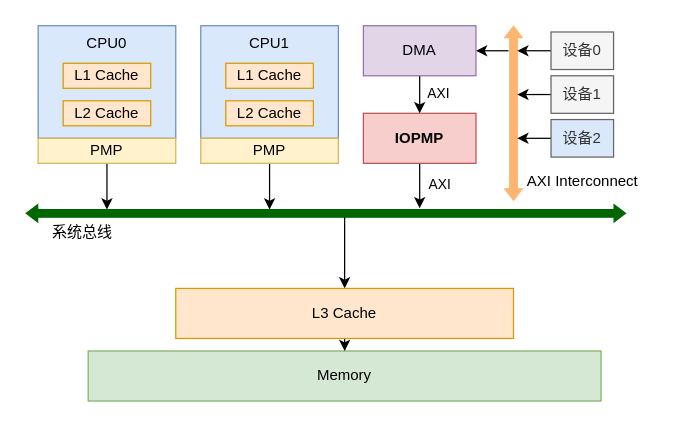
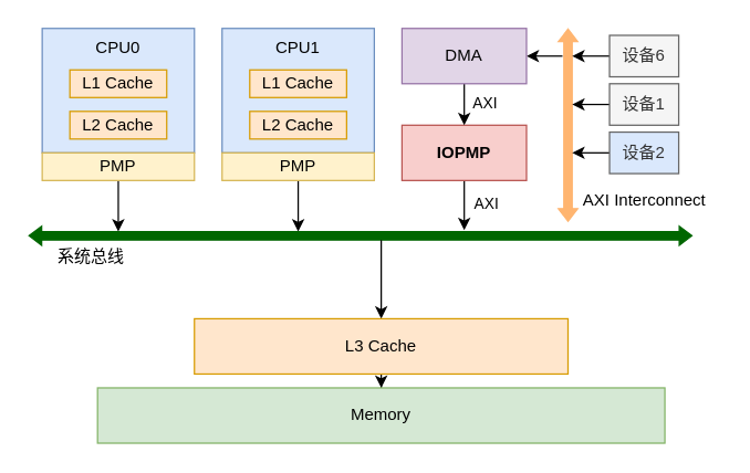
  <mxCell id="0" />
  <mxCell id="1" parent="0" />
  <mxCell id="2" value="" style="group" vertex="1" connectable="0" parent="1"><mxGeometry x="30" y="20" width="110" height="110" as="geometry" /></mxCell>
  <mxCell id="3" value="CPU0" style="rounded=0;whiteSpace=wrap;html=1;verticalAlign=top;fillColor=#dae8fc;strokeColor=#6c8ebf;" vertex="1" parent="2"><mxGeometry width="110" height="90" as="geometry" /></mxCell>
  <mxCell id="4" style="edgeStyle=orthogonalEdgeStyle;rounded=0;orthogonalLoop=1;jettySize=auto;html=1;" edge="1" parent="2" source="5"><mxGeometry relative="1" as="geometry"><mxPoint x="55" y="147" as="targetPoint" /></mxGeometry></mxCell>
  <mxCell id="5" value="PMP" style="rounded=0;whiteSpace=wrap;html=1;fillColor=#fff2cc;strokeColor=#d6b656;" vertex="1" parent="2"><mxGeometry y="90" width="110" height="20" as="geometry" /></mxCell>
  <mxCell id="6" value="L1 Cache" style="rounded=0;whiteSpace=wrap;html=1;fillColor=#ffe6cc;strokeColor=#d79b00;" vertex="1" parent="2"><mxGeometry x="20" y="30" width="70" height="20" as="geometry" /></mxCell>
  <mxCell id="7" value="L2 Cache" style="rounded=0;whiteSpace=wrap;html=1;fillColor=#ffe6cc;strokeColor=#d79b00;" vertex="1" parent="2"><mxGeometry x="20" y="60" width="70" height="20" as="geometry" /></mxCell>
  <mxCell id="8" value="" style="group" vertex="1" connectable="0" parent="1"><mxGeometry x="160" y="20" width="110" height="110" as="geometry" /></mxCell>
  <mxCell id="9" value="CPU1" style="rounded=0;whiteSpace=wrap;html=1;verticalAlign=top;fillColor=#dae8fc;strokeColor=#6c8ebf;" vertex="1" parent="8"><mxGeometry width="110" height="90" as="geometry" /></mxCell>
  <mxCell id="10" style="edgeStyle=orthogonalEdgeStyle;rounded=0;orthogonalLoop=1;jettySize=auto;html=1;" edge="1" parent="8" source="11"><mxGeometry relative="1" as="geometry"><mxPoint x="55" y="147" as="targetPoint" /></mxGeometry></mxCell>
  <mxCell id="11" value="PMP" style="rounded=0;whiteSpace=wrap;html=1;fillColor=#fff2cc;strokeColor=#d6b656;" vertex="1" parent="8"><mxGeometry y="90" width="110" height="20" as="geometry" /></mxCell>
  <mxCell id="12" value="L1 Cache" style="rounded=0;whiteSpace=wrap;html=1;fillColor=#ffe6cc;strokeColor=#d79b00;" vertex="1" parent="8"><mxGeometry x="20" y="30" width="70" height="20" as="geometry" /></mxCell>
  <mxCell id="13" value="L2 Cache" style="rounded=0;whiteSpace=wrap;html=1;fillColor=#ffe6cc;strokeColor=#d79b00;" vertex="1" parent="8"><mxGeometry x="20" y="60" width="70" height="20" as="geometry" /></mxCell>
  <mxCell id="14" value="" style="shape=flexArrow;endArrow=classic;startArrow=classic;html=1;rounded=0;width=6;endSize=2.701;targetPerimeterSpacing=0;endWidth=6.966;startWidth=6.966;startSize=2.701;fillColor=#006600;strokeColor=#006600;" edge="1" parent="1"><mxGeometry width="100" height="100" relative="1" as="geometry"><mxPoint x="20" y="170" as="sourcePoint" /><mxPoint x="500" y="170" as="targetPoint" /></mxGeometry></mxCell>
  <mxCell id="15" value="系统总线" style="text;html=1;align=center;verticalAlign=middle;resizable=0;points=[];autosize=1;strokeColor=none;fillColor=none;" vertex="1" parent="1"><mxGeometry x="30" y="170" width="70" height="30" as="geometry" /></mxCell>
  <mxCell id="16" style="edgeStyle=orthogonalEdgeStyle;rounded=0;orthogonalLoop=1;jettySize=auto;html=1;startArrow=classic;startFill=1;endArrow=none;endFill=1;" edge="1" parent="1" source="18"><mxGeometry relative="1" as="geometry"><mxPoint x="275" y="173" as="targetPoint" /></mxGeometry></mxCell>
  <mxCell id="17" style="edgeStyle=orthogonalEdgeStyle;rounded=0;orthogonalLoop=1;jettySize=auto;html=1;entryX=0.5;entryY=0;entryDx=0;entryDy=0;" edge="1" parent="1" source="18" target="19"><mxGeometry relative="1" as="geometry" /></mxCell>
  <mxCell id="18" value="L3 Cache" style="rounded=0;whiteSpace=wrap;html=1;fillColor=#ffe6cc;strokeColor=#d79b00;" vertex="1" parent="1"><mxGeometry x="140" y="230" width="270" height="40" as="geometry" /></mxCell>
  <mxCell id="19" value="Memory" style="rounded=0;whiteSpace=wrap;html=1;fillColor=#d5e8d4;strokeColor=#82b366;" vertex="1" parent="1"><mxGeometry x="70" y="280" width="410" height="40" as="geometry" /></mxCell>
  <mxCell id="20" style="edgeStyle=orthogonalEdgeStyle;rounded=0;orthogonalLoop=1;jettySize=auto;html=1;" edge="1" parent="1" source="22"><mxGeometry relative="1" as="geometry"><mxPoint x="335" y="166" as="targetPoint" /></mxGeometry></mxCell>
  <mxCell id="21" value="AXI" style="edgeLabel;html=1;align=center;verticalAlign=middle;resizable=0;points=[];" vertex="1" connectable="0" parent="20"><mxGeometry x="-0.116" y="2" relative="1" as="geometry"><mxPoint x="13" as="offset" /></mxGeometry></mxCell>
  <mxCell id="22" value="IOPMP" style="rounded=0;whiteSpace=wrap;html=1;fillColor=#f8cecc;strokeColor=#b85450;fontStyle=1" vertex="1" parent="1"><mxGeometry x="290" y="90" width="90" height="40" as="geometry" /></mxCell>
  <mxCell id="23" style="edgeStyle=orthogonalEdgeStyle;rounded=0;orthogonalLoop=1;jettySize=auto;html=1;entryX=0.5;entryY=0;entryDx=0;entryDy=0;" edge="1" parent="1" source="26" target="22"><mxGeometry relative="1" as="geometry" /></mxCell>
  <mxCell id="24" value="AXI" style="edgeLabel;html=1;align=center;verticalAlign=middle;resizable=0;points=[];" vertex="1" connectable="0" parent="23"><mxGeometry x="-0.477" relative="1" as="geometry"><mxPoint x="14" as="offset" /></mxGeometry></mxCell>
  <mxCell id="25" style="edgeStyle=orthogonalEdgeStyle;rounded=0;orthogonalLoop=1;jettySize=auto;html=1;endArrow=none;startFill=1;startArrow=classic;" edge="1" parent="1" source="26"><mxGeometry relative="1" as="geometry"><mxPoint x="406" y="40" as="targetPoint" /></mxGeometry></mxCell>
  <mxCell id="26" value="DMA" style="rounded=0;whiteSpace=wrap;html=1;fillColor=#e1d5e7;strokeColor=#9673a6;fontStyle=0" vertex="1" parent="1"><mxGeometry x="290" y="20" width="90" height="40" as="geometry" /></mxCell>
  <mxCell id="27" value="" style="shape=flexArrow;endArrow=classic;startArrow=classic;html=1;rounded=0;width=6;endSize=2.701;targetPerimeterSpacing=0;endWidth=6.966;startWidth=6.966;startSize=2.701;fillColor=light-dark(#FFB570,#6FC76F);strokeColor=#FFB570;" edge="1" parent="1"><mxGeometry width="100" height="100" relative="1" as="geometry"><mxPoint x="410" y="20" as="sourcePoint" /><mxPoint x="410" y="160" as="targetPoint" /></mxGeometry></mxCell>
  <mxCell id="28" style="edgeStyle=orthogonalEdgeStyle;rounded=0;orthogonalLoop=1;jettySize=auto;html=1;exitX=0;exitY=0.5;exitDx=0;exitDy=0;" edge="1" parent="1" source="29"><mxGeometry relative="1" as="geometry"><mxPoint x="413" y="40" as="targetPoint" /></mxGeometry></mxCell>
- <mxCell id="29" value="设备0" style="rounded=0;whiteSpace=wrap;html=1;fillColor=#f5f5f5;strokeColor=#666666;fontColor=#333333;" vertex="1" parent="1"><mxGeometry x="440" y="25" width="50" height="30" as="geometry" /></mxCell>
+ <mxCell id="29" value="设备6" style="rounded=0;whiteSpace=wrap;html=1;fillColor=#f5f5f5;strokeColor=#666666;fontColor=#333333;" vertex="1" parent="1"><mxGeometry x="440" y="25" width="50" height="30" as="geometry" /></mxCell>
  <mxCell id="30" style="edgeStyle=orthogonalEdgeStyle;rounded=0;orthogonalLoop=1;jettySize=auto;html=1;exitX=0;exitY=0.5;exitDx=0;exitDy=0;" edge="1" parent="1" source="31"><mxGeometry relative="1" as="geometry"><mxPoint x="413" y="75" as="targetPoint" /></mxGeometry></mxCell>
  <mxCell id="31" value="设备1" style="rounded=0;whiteSpace=wrap;html=1;fillColor=#f5f5f5;fontColor=#333333;strokeColor=#666666;" vertex="1" parent="1"><mxGeometry x="440" y="60" width="50" height="30" as="geometry" /></mxCell>
  <mxCell id="32" style="edgeStyle=orthogonalEdgeStyle;rounded=0;orthogonalLoop=1;jettySize=auto;html=1;exitX=0;exitY=0.5;exitDx=0;exitDy=0;" edge="1" parent="1" source="33"><mxGeometry relative="1" as="geometry"><mxPoint x="413" y="110" as="targetPoint" /></mxGeometry></mxCell>
  <mxCell id="33" value="设备2" style="rounded=0;whiteSpace=wrap;html=1;fillColor=#dae8fc;fontColor=#333333;strokeColor=#666666;" vertex="1" parent="1"><mxGeometry x="440" y="95" width="50" height="30" as="geometry" /></mxCell>
  <mxCell id="34" value="AXI Interconnect" style="text;html=1;align=center;verticalAlign=middle;resizable=0;points=[];autosize=1;strokeColor=none;fillColor=none;" vertex="1" parent="1"><mxGeometry x="410" y="130" width="110" height="30" as="geometry" /></mxCell>
